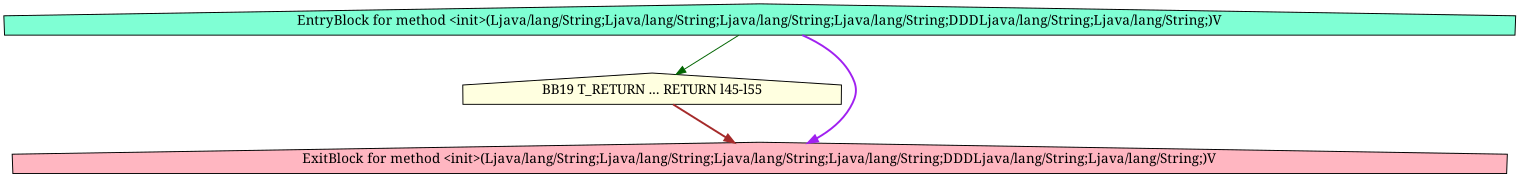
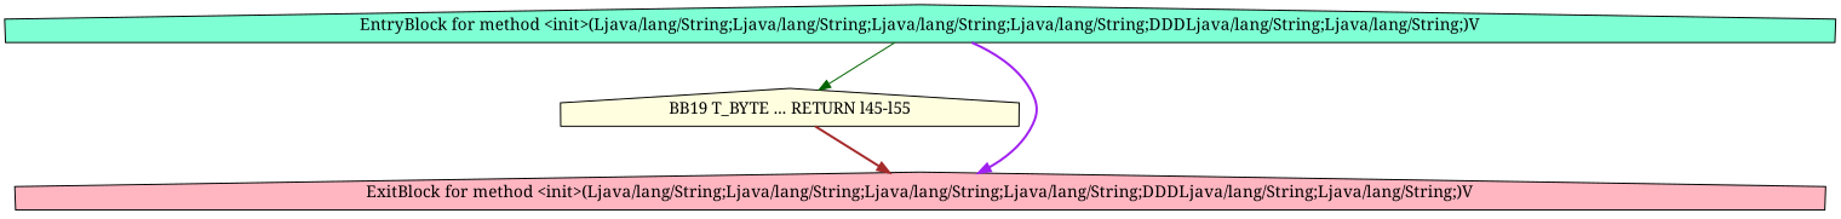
  digraph {
    fontname="Noto Serif"
    node [style=filled shape=house fontname="Noto Serif"]
    edge [style=bold fontname="Noto Serif"]
-   n1 [label="BB19 T_RETURN ... RETURN l45-l55" fillcolor=lightyellow]
+   n1 [label="BB19 T_BYTE ... RETURN l45-l55" fillcolor=lightyellow]
    n2 [label="ExitBlock for method <init>(Ljava/lang/String;Ljava/lang/String;Ljava/lang/String;Ljava/lang/String;DDDLjava/lang/String;Ljava/lang/String;)V" fillcolor=lightpink]
    n3 [label="EntryBlock for method <init>(Ljava/lang/String;Ljava/lang/String;Ljava/lang/String;Ljava/lang/String;DDDLjava/lang/String;Ljava/lang/String;)V" fillcolor=aquamarine]
    n1 -> n2 [color=brown]
    n3 -> n1 [color=darkgreen style=solid]
    n3 -> n2 [color=purple]
  }
